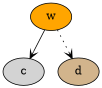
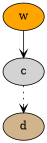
  digraph {
    node [Weight=2 style=filled]
    edge [arrowhead=vee]
    w [colour=white fillcolor=orange]
    c [Weight=3 fillcolor=lightgrey]
    d [fillcolor=tan]
    w -> c [Weight=2 style=solid]
-   w -> d [Weight=1 style=dotted]
+   c -> d [Weight=1 style=dotted]
  }
